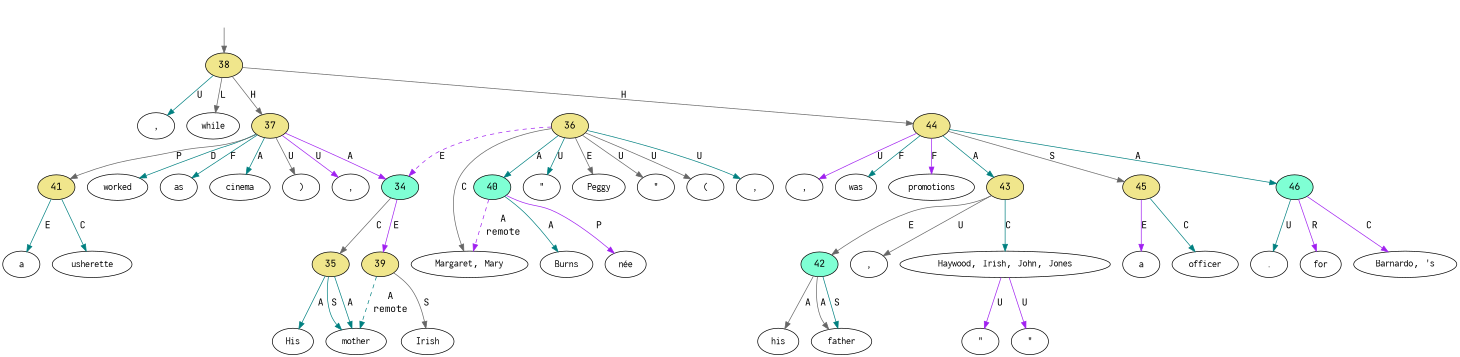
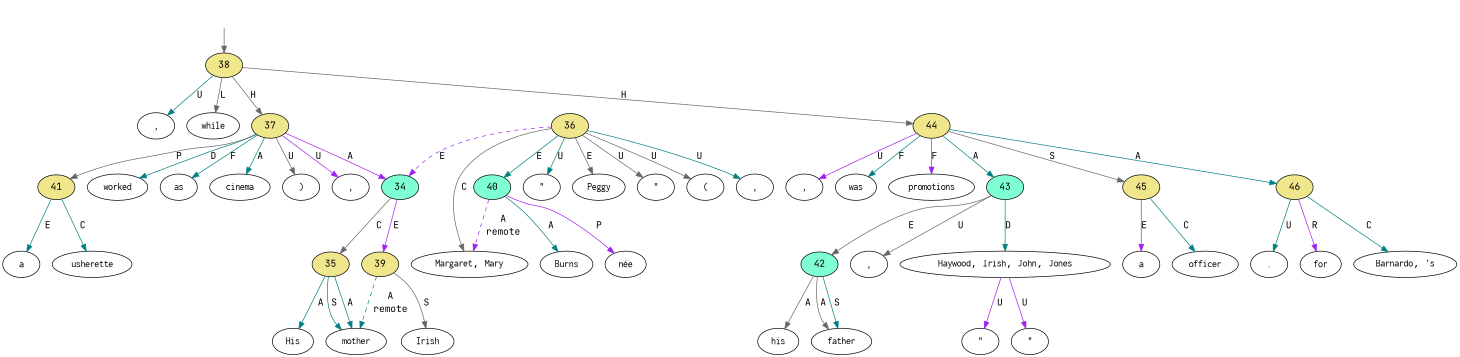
  digraph {
    fontname="JetBrains Mono"
    node [fontname="JetBrains Mono" shape=oval]
    edge [color=teal fontname="JetBrains Mono"]
    top [style=invis shape=""]
    38 [fillcolor=khaki style=filled shape=""]
    n3 [label=<<table align="center" border="0" cellspacing="0"><tr><td colspan="2"><font face="Courier">,</font></td></tr></table>>]
    n4 [label=<<table align="center" border="0" cellspacing="0"><tr><td colspan="2"><font face="Courier">while</font></td></tr></table>>]
    37 [fillcolor=khaki style=filled shape=""]
    44 [fillcolor=khaki style=filled shape=""]
    n7 [label=<<table align="center" border="0" cellspacing="0"><tr><td colspan="2"><font face="Courier">)</font></td></tr></table>>]
    n8 [label=<<table align="center" border="0" cellspacing="0"><tr><td colspan="2"><font face="Courier">,</font></td></tr></table>>]
    n9 [label=<<table align="center" border="0" cellspacing="0"><tr><td colspan="2"><font face="Courier">worked</font></td></tr></table>>]
    n10 [label=<<table align="center" border="0" cellspacing="0"><tr><td colspan="2"><font face="Courier">as</font></td></tr></table>>]
    n11 [label=<<table align="center" border="0" cellspacing="0"><tr><td colspan="2"><font face="Courier">cinema</font></td></tr></table>>]
    34 [fillcolor=aquamarine style=filled shape=""]
    41 [fillcolor=khaki style=filled shape=""]
    n14 [label=<<table align="center" border="0" cellspacing="0"><tr><td colspan="2"><font face="Courier">,</font></td></tr></table>>]
    n15 [label=<<table align="center" border="0" cellspacing="0"><tr><td colspan="2"><font face="Courier">was</font></td></tr></table>>]
    n16 [label=<<table align="center" border="0" cellspacing="0"><tr><td colspan="2"><font face="Courier">promotions</font></td></tr></table>>]
-   43 [fillcolor=khaki style=filled shape=""]
+   43 [fillcolor=aquamarine style=filled shape=""]
    45 [fillcolor=khaki style=filled shape=""]
-   46 [fillcolor=aquamarine style=filled shape=""]
+   46 [fillcolor=khaki style=filled shape=""]
    n20 [label=<<table align="center" border="0" cellspacing="0"><tr><td colspan="2"><font face="Courier">His</font></td></tr></table>>]
    n21 [label=<<table align="center" border="0" cellspacing="0"><tr><td colspan="2"><font face="Courier">Irish</font></td></tr></table>>]
    n22 [label=<<table align="center" border="0" cellspacing="0"><tr><td colspan="2"><font face="Courier">mother</font></td></tr></table>>]
    n23 [label=<<table align="center" border="0" cellspacing="0"><tr><td colspan="2"><font face="Courier">,</font></td></tr></table>>]
    n24 [label=<<table align="center" border="0" cellspacing="0"><tr><td colspan="2"><font face="Courier">Margaret</font>,&nbsp;<font face="Courier">Mary</font></td></tr></table>>]
    n25 [label=<<table align="center" border="0" cellspacing="0"><tr><td colspan="2"><font face="Courier">&quot;</font></td></tr></table>>]
    n26 [label=<<table align="center" border="0" cellspacing="0"><tr><td colspan="2"><font face="Courier">Peggy</font></td></tr></table>>]
    n27 [label=<<table align="center" border="0" cellspacing="0"><tr><td colspan="2"><font face="Courier">&quot;</font></td></tr></table>>]
    n28 [label=<<table align="center" border="0" cellspacing="0"><tr><td colspan="2"><font face="Courier">(</font></td></tr></table>>]
    n29 [label=<<table align="center" border="0" cellspacing="0"><tr><td colspan="2"><font face="Courier">née</font></td></tr></table>>]
    n30 [label=<<table align="center" border="0" cellspacing="0"><tr><td colspan="2"><font face="Courier">Burns</font></td></tr></table>>]
    n31 [label=<<table align="center" border="0" cellspacing="0"><tr><td colspan="2"><font face="Courier">a</font></td></tr></table>>]
    n32 [label=<<table align="center" border="0" cellspacing="0"><tr><td colspan="2"><font face="Courier">usherette</font></td></tr></table>>]
    n33 [label=<<table align="center" border="0" cellspacing="0"><tr><td colspan="2"><font face="Courier">his</font></td></tr></table>>]
    n34 [label=<<table align="center" border="0" cellspacing="0"><tr><td colspan="2"><font face="Courier">father</font></td></tr></table>>]
    n35 [label=<<table align="center" border="0" cellspacing="0"><tr><td colspan="2"><font face="Courier">,</font></td></tr></table>>]
    n36 [label=<<table align="center" border="0" cellspacing="0"><tr><td colspan="2"><font face="Courier">Haywood</font>,&nbsp;<font face="Courier">Irish</font>,&nbsp;<font face="Courier">John</font>,&nbsp;<font face="Courier">Jones</font></td></tr></table>>]
    n37 [label=<<table align="center" border="0" cellspacing="0"><tr><td colspan="2"><font face="Courier">&quot;</font></td></tr></table>>]
    n38 [label=<<table align="center" border="0" cellspacing="0"><tr><td colspan="2"><font face="Courier">&quot;</font></td></tr></table>>]
    n39 [label=<<table align="center" border="0" cellspacing="0"><tr><td colspan="2"><font face="Courier">a</font></td></tr></table>>]
    n40 [label=<<table align="center" border="0" cellspacing="0"><tr><td colspan="2"><font face="Courier">officer</font></td></tr></table>>]
    n41 [label=<<table align="center" border="0" cellspacing="0"><tr><td colspan="2"><font face="Courier">for</font></td></tr></table>>]
    n42 [label=<<table align="center" border="0" cellspacing="0"><tr><td colspan="2"><font face="Courier">Barnardo</font>,&nbsp;<font face="Courier">&#x27;s</font></td></tr></table>>]
    n43 [label=<<table align="center" border="0" cellspacing="0"><tr><td colspan="2"><font face="Courier">.</font></td></tr></table>>]
    35 [fillcolor=khaki style=filled shape=""]
    39 [fillcolor=khaki style=filled shape=""]
    36 [fillcolor=khaki style=filled shape=""]
    40 [fillcolor=aquamarine style=filled shape=""]
    42 [fillcolor=aquamarine style=filled shape=""]
    top -> 38 [color=gray40]
    38 -> n3 [label=U]
    38 -> n4 [color=gray40 label=L]
    38 -> 37 [color=gray40 label=H]
    38 -> 44 [color=gray40 label=H]
    37 -> n7 [color=gray40 label=U]
    37 -> n8 [color=purple label=U]
    37 -> n9 [label=D]
    37 -> n10 [label=F]
    37 -> n11 [label=A]
    37 -> 34 [color=purple label=A]
    37 -> 41 [color=gray40 label=P]
    44 -> n14 [color=purple label=U]
    44 -> n15 [label=F]
    44 -> n16 [color=purple label=F]
    44 -> 43 [label=A]
    44 -> 45 [color=gray40 label=S]
    44 -> 46 [label=A]
    34 -> 35 [color=gray40 label=C]
    34 -> 39 [color=purple label=E]
    41 -> n31 [label=E]
    41 -> n32 [label=C]
    43 -> n35 [color=gray40 label=U]
-   43 -> n36 [label=C]
+   43 -> n36 [label=D]
    43 -> 42 [color=gray40 label=E]
    45 -> n39 [color=purple label=E]
    45 -> n40 [label=C]
    46 -> n41 [color=purple label=R]
-   46 -> n42 [color=purple label=C]
+   46 -> n42 [label=C]
    46 -> n43 [label=U]
    n36 -> n37 [color=purple label=U]
    n36 -> n38 [color=purple label=U]
    35 -> n20 [label=A]
    35 -> n22 [label=A]
    35 -> n22 [label=S]
    39 -> n21 [color=gray40 label=S]
    39 -> n22 [label=<<table align="center" border="0" cellspacing="0"><tr><td colspan="1">A</td></tr><tr><td>remote</td></tr></table>> style=dashed]
    36 -> 34 [color=purple label=E style=dashed]
    36 -> n23 [label=U]
    36 -> n24 [color=gray40 label=C]
    36 -> n25 [label=U]
    36 -> n26 [color=gray40 label=E]
    36 -> n27 [color=gray40 label=U]
    36 -> n28 [color=gray40 label=U]
-   36 -> 40 [label=A]
+   36 -> 40 [label=E]
    40 -> n24 [color=purple label=<<table align="center" border="0" cellspacing="0"><tr><td colspan="1">A</td></tr><tr><td>remote</td></tr></table>> style=dashed]
    40 -> n29 [color=purple label=P]
    40 -> n30 [label=A]
    42 -> n33 [color=gray40 label=A]
    42 -> n34 [color=gray40 label=A]
    42 -> n34 [label=S]
  }
